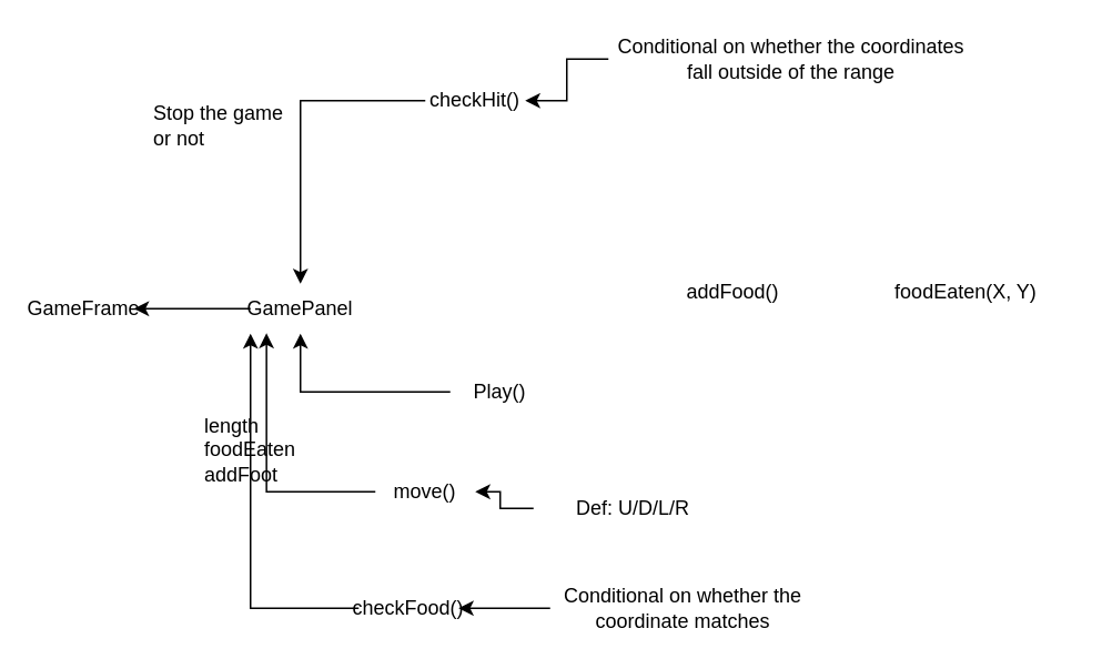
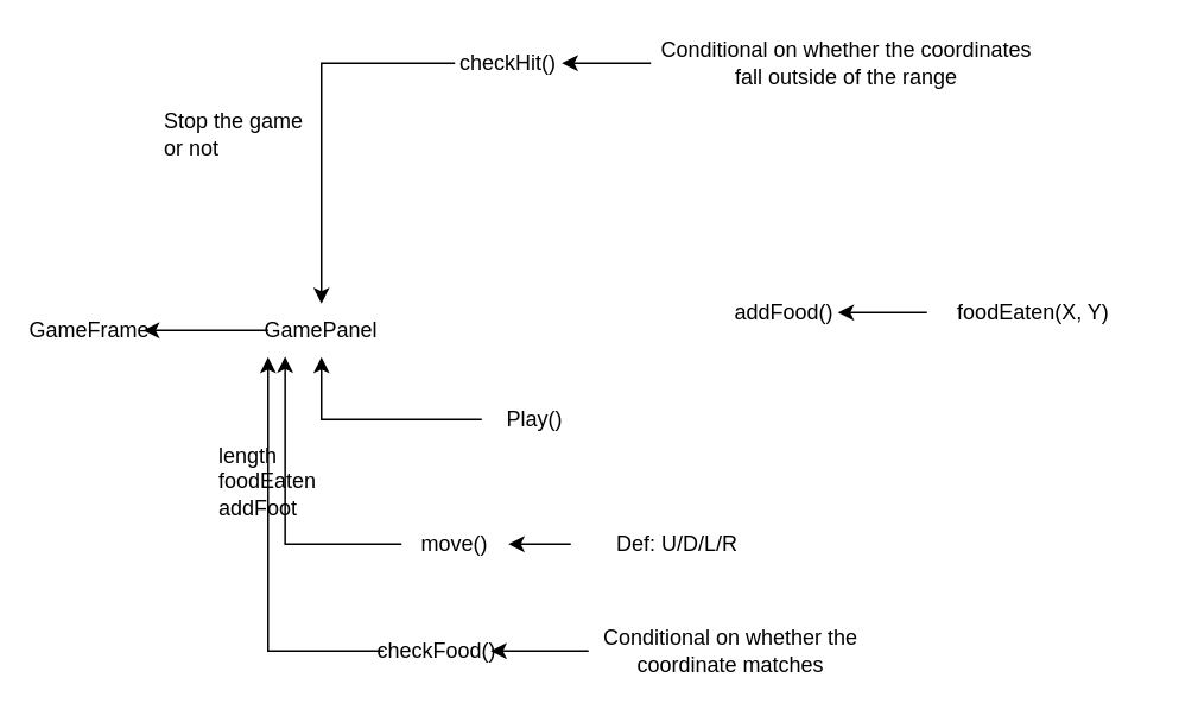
  <mxCell id="0" />
  <mxCell id="1" parent="0" />
  <mxCell id="2" value="GameFrame" style="text;html=1;strokeColor=none;fillColor=none;align=center;verticalAlign=middle;whiteSpace=wrap;rounded=0;" vertex="1" parent="1"><mxGeometry x="20" y="170" width="60" height="30" as="geometry" /></mxCell>
  <mxCell id="3" style="edgeStyle=orthogonalEdgeStyle;rounded=0;orthogonalLoop=1;jettySize=auto;html=1;entryX=1;entryY=0.5;entryDx=0;entryDy=0;" edge="1" parent="1" source="4" target="2"><mxGeometry relative="1" as="geometry" /></mxCell>
  <mxCell id="4" value="GamePanel" style="text;html=1;strokeColor=none;fillColor=none;align=center;verticalAlign=middle;whiteSpace=wrap;rounded=0;" vertex="1" parent="1"><mxGeometry x="150" y="170" width="60" height="30" as="geometry" /></mxCell>
  <mxCell id="5" style="edgeStyle=orthogonalEdgeStyle;rounded=0;orthogonalLoop=1;jettySize=auto;html=1;entryX=0.5;entryY=1;entryDx=0;entryDy=0;" edge="1" parent="1" source="6" target="4"><mxGeometry relative="1" as="geometry" /></mxCell>
  <mxCell id="6" value="Play()" style="text;html=1;strokeColor=none;fillColor=none;align=center;verticalAlign=middle;whiteSpace=wrap;rounded=0;" vertex="1" parent="1"><mxGeometry x="270" y="220" width="60" height="30" as="geometry" /></mxCell>
  <mxCell id="7" value="addFood()" style="text;html=1;strokeColor=none;fillColor=none;align=center;verticalAlign=middle;whiteSpace=wrap;rounded=0;" vertex="1" parent="1"><mxGeometry x="410" y="160" width="60" height="30" as="geometry" /></mxCell>
+ <mxCell id="8" style="edgeStyle=orthogonalEdgeStyle;rounded=0;orthogonalLoop=1;jettySize=auto;html=1;entryX=1;entryY=0.5;entryDx=0;entryDy=0;" edge="1" parent="1" source="9" target="7"><mxGeometry relative="1" as="geometry" /></mxCell>
  <mxCell id="9" value="foodEaten(X, Y)" style="text;html=1;strokeColor=none;fillColor=none;align=center;verticalAlign=middle;whiteSpace=wrap;rounded=0;" vertex="1" parent="1"><mxGeometry x="520" y="160" width="120" height="30" as="geometry" /></mxCell>
  <mxCell id="10" style="edgeStyle=orthogonalEdgeStyle;rounded=0;orthogonalLoop=1;jettySize=auto;html=1;entryX=0.16;entryY=0.99;entryDx=0;entryDy=0;entryPerimeter=0;" edge="1" parent="1" source="11" target="4"><mxGeometry relative="1" as="geometry" /></mxCell>
- <mxCell id="11" value="move()" style="text;html=1;strokeColor=none;fillColor=none;align=center;verticalAlign=middle;whiteSpace=wrap;rounded=0;" vertex="1" parent="1"><mxGeometry x="225" y="280" width="60" height="30" as="geometry" /></mxCell>
+ <mxCell id="11" value="move()" style="text;html=1;strokeColor=none;fillColor=none;align=center;verticalAlign=middle;whiteSpace=wrap;rounded=0;" vertex="1" parent="1"><mxGeometry x="225" y="290" width="60" height="30" as="geometry" /></mxCell>
  <mxCell id="12" style="edgeStyle=orthogonalEdgeStyle;rounded=0;orthogonalLoop=1;jettySize=auto;html=1;" edge="1" parent="1" source="13" target="11"><mxGeometry relative="1" as="geometry" /></mxCell>
  <mxCell id="13" value="Def: U/D/L/R" style="text;html=1;strokeColor=none;fillColor=none;align=center;verticalAlign=middle;whiteSpace=wrap;rounded=0;" vertex="1" parent="1"><mxGeometry x="320" y="290" width="120" height="30" as="geometry" /></mxCell>
  <mxCell id="14" style="edgeStyle=orthogonalEdgeStyle;rounded=0;orthogonalLoop=1;jettySize=auto;html=1;entryX=0;entryY=1;entryDx=0;entryDy=0;" edge="1" parent="1" source="15" target="4"><mxGeometry relative="1" as="geometry" /></mxCell>
  <mxCell id="15" value="checkFood()" style="text;html=1;strokeColor=none;fillColor=none;align=center;verticalAlign=middle;whiteSpace=wrap;rounded=0;" vertex="1" parent="1"><mxGeometry x="215" y="350" width="60" height="30" as="geometry" /></mxCell>
  <mxCell id="16" style="edgeStyle=orthogonalEdgeStyle;rounded=0;orthogonalLoop=1;jettySize=auto;html=1;entryX=1;entryY=0.5;entryDx=0;entryDy=0;" edge="1" parent="1" source="17" target="15"><mxGeometry relative="1" as="geometry" /></mxCell>
  <mxCell id="17" value="Conditional on whether the coordinate matches" style="text;html=1;strokeColor=none;fillColor=none;align=center;verticalAlign=middle;whiteSpace=wrap;rounded=0;" vertex="1" parent="1"><mxGeometry x="330" y="350" width="160" height="30" as="geometry" /></mxCell>
  <mxCell id="18" value="&lt;div style=&quot;text-align: left;&quot;&gt;&lt;span style=&quot;background-color: initial;&quot;&gt;length&lt;/span&gt;&lt;/div&gt;&lt;div style=&quot;text-align: left;&quot;&gt;&lt;span style=&quot;background-color: initial;&quot;&gt;foodEaten&lt;/span&gt;&lt;/div&gt;&lt;div style=&quot;text-align: left;&quot;&gt;&lt;span style=&quot;background-color: initial;&quot;&gt;addFoot&lt;/span&gt;&lt;/div&gt;" style="text;html=1;strokeColor=none;fillColor=none;align=center;verticalAlign=middle;whiteSpace=wrap;rounded=0;" vertex="1" parent="1"><mxGeometry x="120" y="255" width="60" height="30" as="geometry" /></mxCell>
  <mxCell id="19" style="edgeStyle=orthogonalEdgeStyle;rounded=0;orthogonalLoop=1;jettySize=auto;html=1;" edge="1" parent="1" source="20" target="4"><mxGeometry relative="1" as="geometry" /></mxCell>
- <mxCell id="20" value="checkHit()" style="text;html=1;strokeColor=none;fillColor=none;align=center;verticalAlign=middle;whiteSpace=wrap;rounded=0;" vertex="1" parent="1"><mxGeometry x="255" y="45" width="60" height="30" as="geometry" /></mxCell>
+ <mxCell id="20" value="checkHit()" style="text;html=1;strokeColor=none;fillColor=none;align=center;verticalAlign=middle;whiteSpace=wrap;rounded=0;" vertex="1" parent="1"><mxGeometry x="255" y="20" width="60" height="30" as="geometry" /></mxCell>
  <mxCell id="21" style="edgeStyle=orthogonalEdgeStyle;rounded=0;orthogonalLoop=1;jettySize=auto;html=1;entryX=1;entryY=0.5;entryDx=0;entryDy=0;" edge="1" parent="1" source="22" target="20"><mxGeometry relative="1" as="geometry" /></mxCell>
  <mxCell id="22" value="Conditional on whether the coordinates fall outside of the range" style="text;html=1;strokeColor=none;fillColor=none;align=center;verticalAlign=middle;whiteSpace=wrap;rounded=0;" vertex="1" parent="1"><mxGeometry x="365" y="20" width="220" height="30" as="geometry" /></mxCell>
  <mxCell id="23" value="Stop the game or not" style="text;html=1;strokeColor=none;fillColor=none;align=left;verticalAlign=middle;whiteSpace=wrap;rounded=0;" vertex="1" parent="1"><mxGeometry x="90" y="60" width="90" height="30" as="geometry" /></mxCell>
